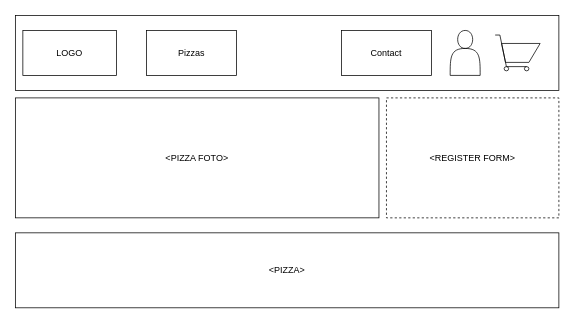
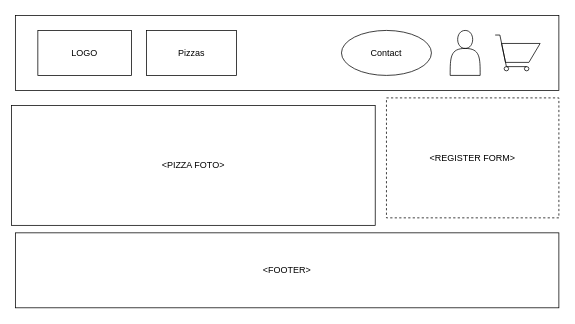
  <mxCell id="0" />
  <mxCell id="1" parent="0" />
  <mxCell id="2" value="" style="rounded=0;whiteSpace=wrap;html=1;" vertex="1" parent="1"><mxGeometry x="20" y="20" width="725" height="100" as="geometry" /></mxCell>
  <mxCell id="3" value="" style="shape=actor;whiteSpace=wrap;html=1;" vertex="1" parent="1"><mxGeometry x="600" y="40.01" width="40" height="60" as="geometry" /></mxCell>
  <mxCell id="4" value="Pizzas" style="rounded=0;whiteSpace=wrap;html=1;" vertex="1" parent="1"><mxGeometry x="195" y="40.01" width="120" height="60" as="geometry" /></mxCell>
- <mxCell id="5" value="LOGO" style="rounded=0;whiteSpace=wrap;html=1;" vertex="1" parent="1"><mxGeometry x="30" y="40" width="125" height="60" as="geometry" /></mxCell>
+ <mxCell id="5" value="LOGO" style="rounded=0;whiteSpace=wrap;html=1;" vertex="1" parent="1"><mxGeometry x="50" y="40" width="125" height="60" as="geometry" /></mxCell>
  <mxCell id="6" value="" style="html=1;verticalLabelPosition=bottom;align=center;labelBackgroundColor=#ffffff;verticalAlign=top;strokeWidth=1;strokeColor=default;shadow=0;dashed=0;shape=mxgraph.ios7.icons.shopping_cart;" vertex="1" parent="1"><mxGeometry x="660" y="46.14" width="60" height="47.75" as="geometry" /></mxCell>
- <mxCell id="7" value="&amp;lt;PIZZA FOTO&amp;gt;" style="rounded=0;whiteSpace=wrap;html=1;strokeColor=default;strokeWidth=1;" vertex="1" parent="1"><mxGeometry x="20" y="130" width="485" height="160" as="geometry" /></mxCell>
- <mxCell id="8" value="&amp;lt;PIZZA&amp;gt;" style="rounded=0;whiteSpace=wrap;html=1;" vertex="1" parent="1"><mxGeometry x="20" y="310" width="725" height="100" as="geometry" /></mxCell>
- <mxCell id="9" value="Contact" style="rounded=0;whiteSpace=wrap;html=1;" vertex="1" parent="1"><mxGeometry x="455" y="40" width="120" height="60" as="geometry" /></mxCell>
+ <mxCell id="7" value="&amp;lt;PIZZA FOTO&amp;gt;" style="rounded=0;whiteSpace=wrap;html=1;strokeColor=default;strokeWidth=1;" vertex="1" parent="1"><mxGeometry x="15" y="140" width="485" height="160" as="geometry" /></mxCell>
+ <mxCell id="8" value="&amp;lt;FOOTER&amp;gt;" style="rounded=0;whiteSpace=wrap;html=1;" vertex="1" parent="1"><mxGeometry x="20" y="310" width="725" height="100" as="geometry" /></mxCell>
+ <mxCell id="9" value="Contact" style="ellipse;whiteSpace=wrap;html=1;" vertex="1" parent="1"><mxGeometry x="455" y="40" width="120" height="60" as="geometry" /></mxCell>
  <mxCell id="10" value="&amp;lt;REGISTER FORM&amp;gt;" style="rounded=0;whiteSpace=wrap;html=1;strokeColor=default;strokeWidth=1;dashed=1;" vertex="1" parent="1"><mxGeometry x="515" y="130" width="230" height="160" as="geometry" /></mxCell>
